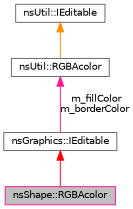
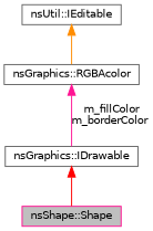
  digraph {
    node [color=gray40 fillcolor=white fontname=Helvetica fontsize=10 shape=record style=filled]
    edge [dir=back fontname=Helvetica fontsize=10 labelfontname=Helvetica labelfontsize=10 style=solid]
-   n1 [color=deeppink fillcolor=grey75 fontcolor=black height=0.2 label="nsShape::RGBAcolor" width=0.4]
-   n2 [height=0.2 label="nsGraphics::IEditable" width=0.4]
-   n3 [height=0.2 label="nsUtil::RGBAcolor" width=0.4]
+   n1 [color=deeppink fillcolor=grey75 fontcolor=black height=0.2 label="nsShape::Shape" width=0.4]
+   n2 [height=0.2 label="nsGraphics::IDrawable" width=0.4]
+   n3 [height=0.2 label="nsGraphics::RGBAcolor" width=0.4]
    n4 [height=0.2 label="nsUtil::IEditable" width=0.4]
    n2 -> n1 [color=red]
    n3 -> n2 [color=deeppink label=" m_fillColor\nm_borderColor"]
    n4 -> n3 [color=darkorange]
  }
